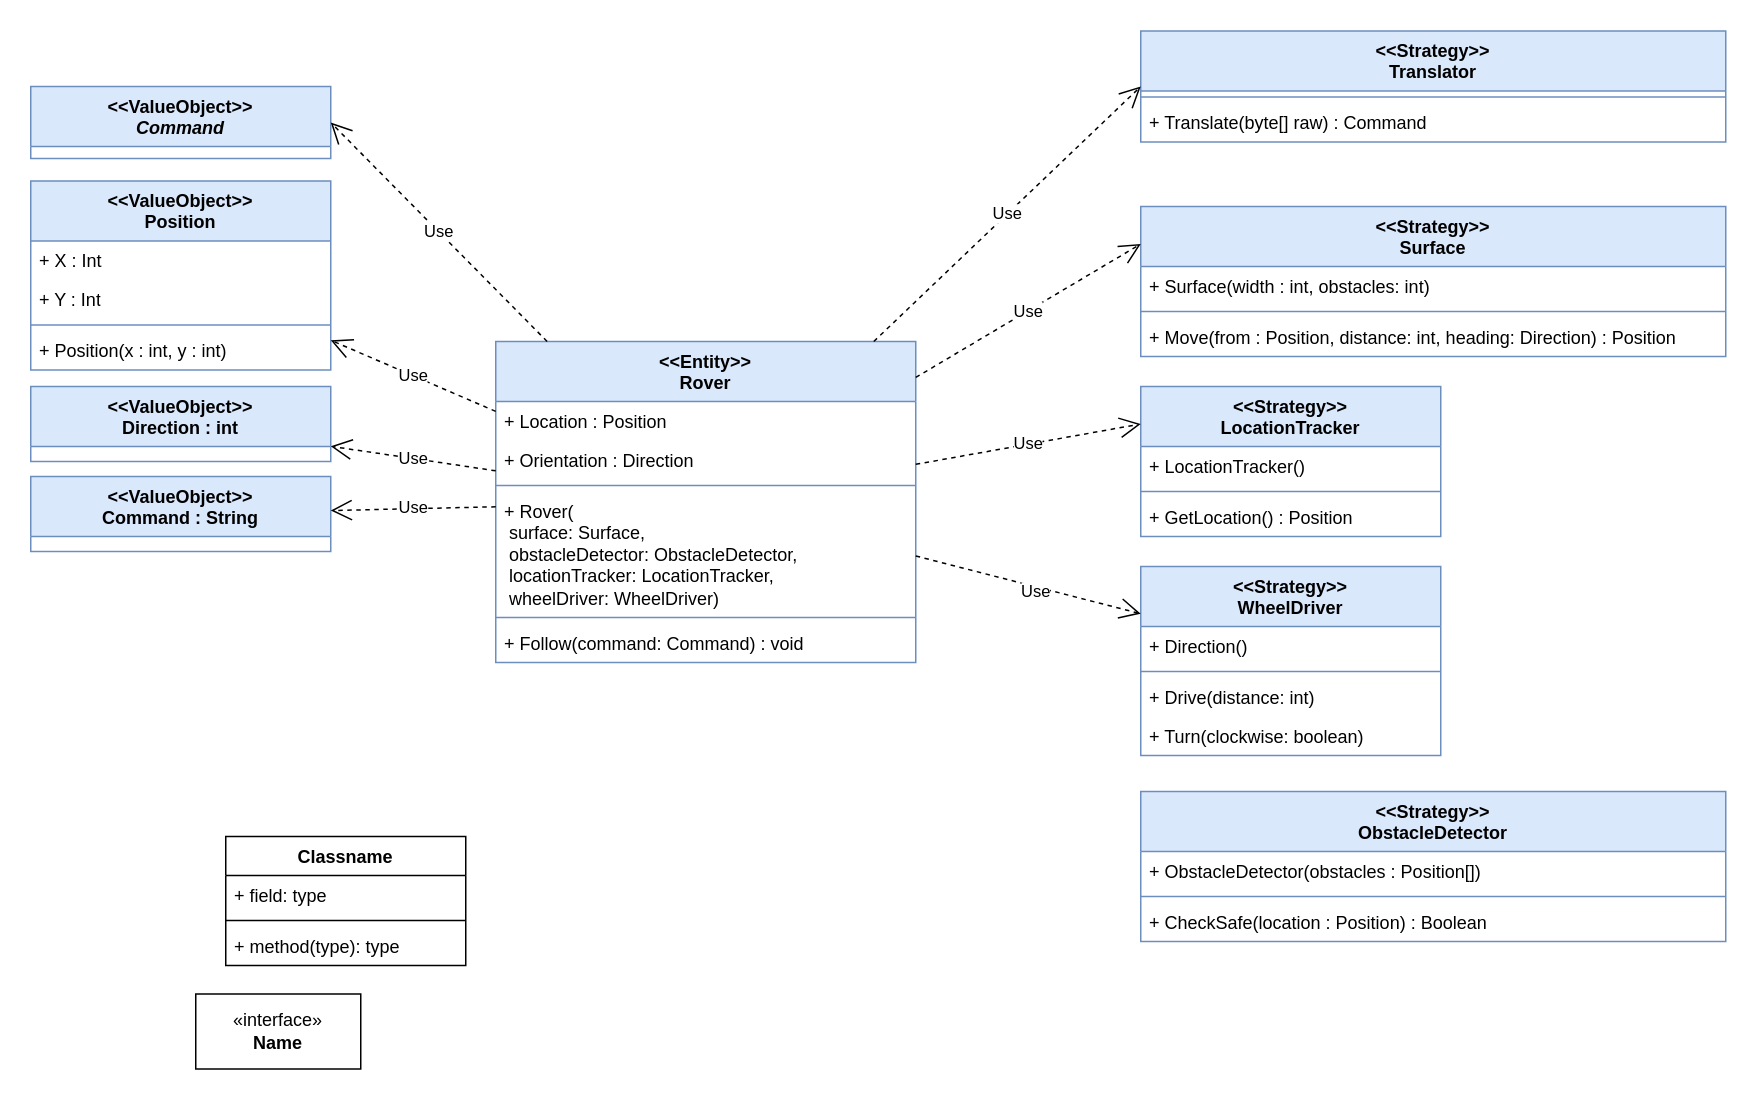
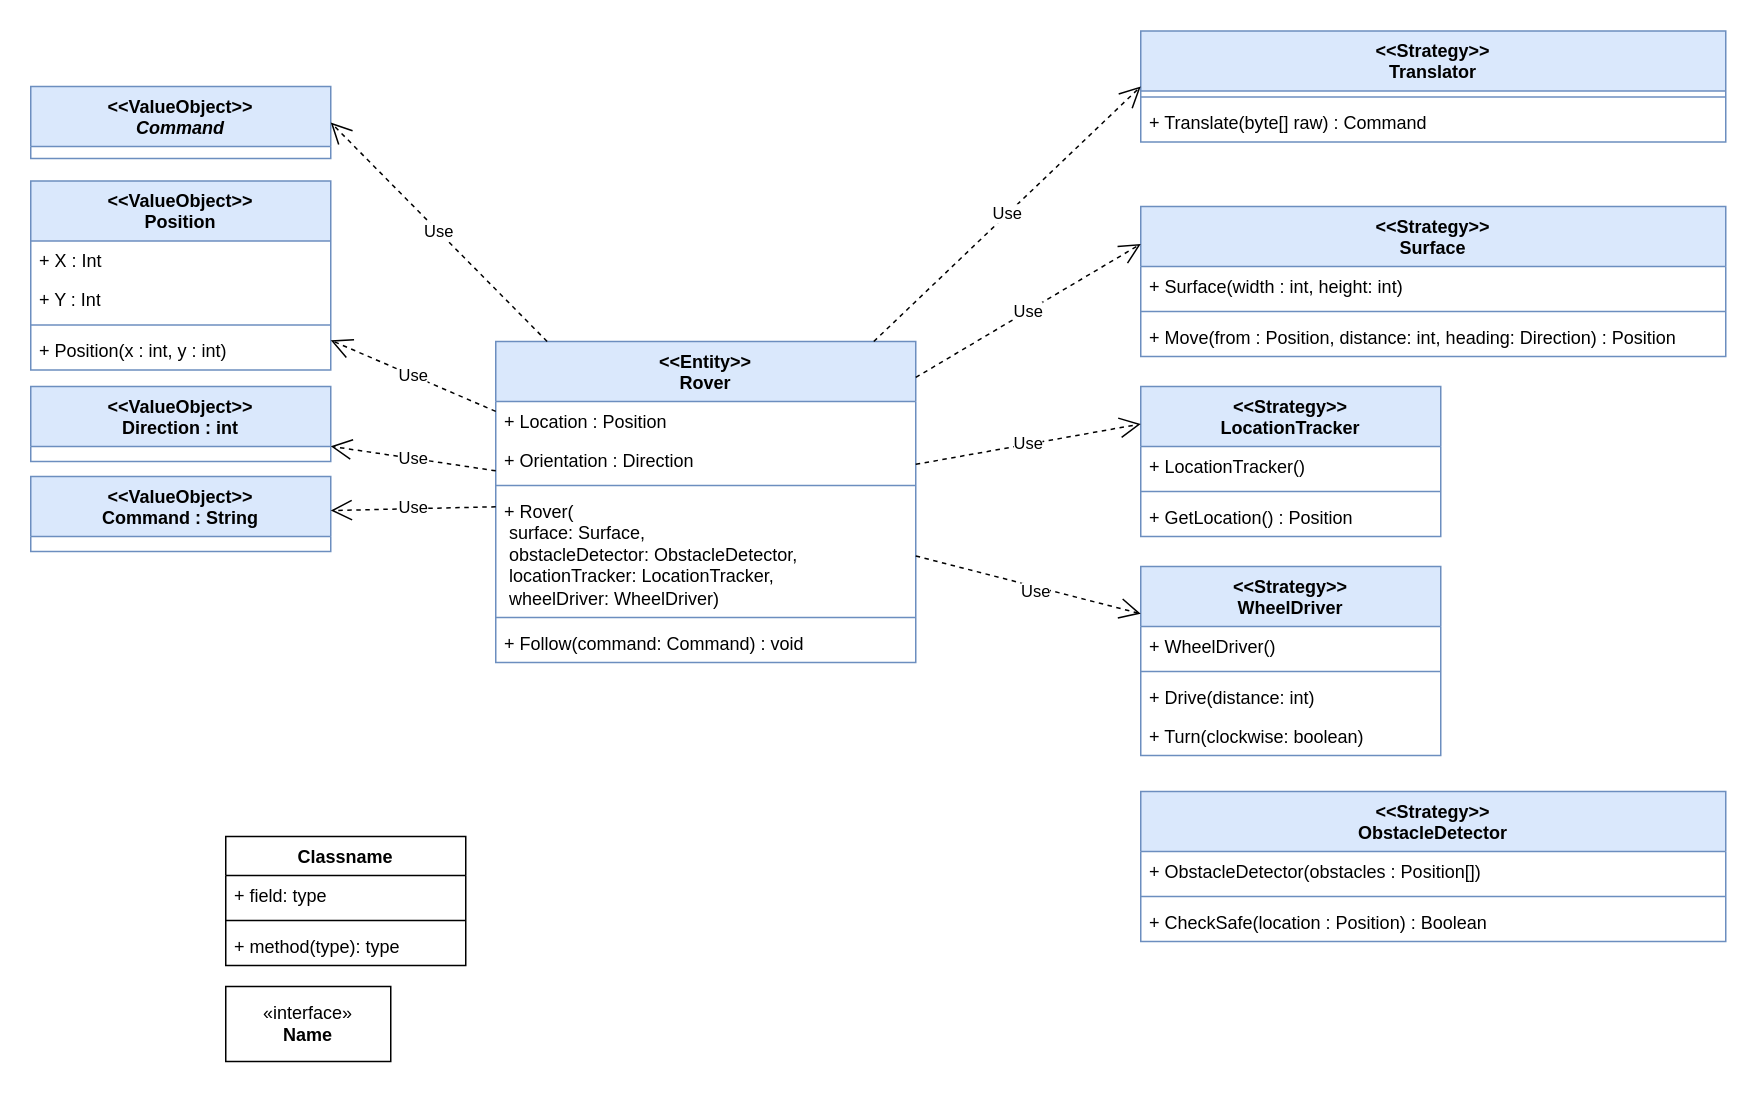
  <mxCell id="0" />
  <mxCell id="1" parent="0" />
  <mxCell id="2" value="Classname" style="swimlane;fontStyle=1;align=center;verticalAlign=top;childLayout=stackLayout;horizontal=1;startSize=26;horizontalStack=0;resizeParent=1;resizeParentMax=0;resizeLast=0;collapsible=1;marginBottom=0;whiteSpace=wrap;html=1;" parent="1" vertex="1"><mxGeometry x="150" y="557" width="160" height="86" as="geometry" /></mxCell>
  <mxCell id="3" value="+ field: type" style="text;strokeColor=none;fillColor=none;align=left;verticalAlign=top;spacingLeft=4;spacingRight=4;overflow=hidden;rotatable=0;points=[[0,0.5],[1,0.5]];portConstraint=eastwest;whiteSpace=wrap;html=1;" parent="2" vertex="1"><mxGeometry y="26" width="160" height="26" as="geometry" /></mxCell>
  <mxCell id="4" value="" style="line;strokeWidth=1;fillColor=none;align=left;verticalAlign=middle;spacingTop=-1;spacingLeft=3;spacingRight=3;rotatable=0;labelPosition=right;points=[];portConstraint=eastwest;strokeColor=inherit;" parent="2" vertex="1"><mxGeometry y="52" width="160" height="8" as="geometry" /></mxCell>
  <mxCell id="5" value="+ method(type): type" style="text;strokeColor=none;fillColor=none;align=left;verticalAlign=top;spacingLeft=4;spacingRight=4;overflow=hidden;rotatable=0;points=[[0,0.5],[1,0.5]];portConstraint=eastwest;whiteSpace=wrap;html=1;" parent="2" vertex="1"><mxGeometry y="60" width="160" height="26" as="geometry" /></mxCell>
- <mxCell id="6" value="&amp;laquo;interface&amp;raquo;&lt;br&gt;&lt;b&gt;Name&lt;/b&gt;" style="html=1;whiteSpace=wrap;" parent="1" vertex="1"><mxGeometry x="130" y="662" width="110" height="50" as="geometry" /></mxCell>
+ <mxCell id="6" value="&amp;laquo;interface&amp;raquo;&lt;br&gt;&lt;b&gt;Name&lt;/b&gt;" style="html=1;whiteSpace=wrap;" parent="1" vertex="1"><mxGeometry x="150" y="657" width="110" height="50" as="geometry" /></mxCell>
  <mxCell id="7" value="&amp;lt;&amp;lt;Entity&amp;gt;&amp;gt;&lt;br&gt;Rover" style="swimlane;fontStyle=1;align=center;verticalAlign=top;childLayout=stackLayout;horizontal=1;startSize=40;horizontalStack=0;resizeParent=1;resizeParentMax=0;resizeLast=0;collapsible=1;marginBottom=0;whiteSpace=wrap;html=1;fillColor=#dae8fc;strokeColor=#6c8ebf;" parent="1" vertex="1"><mxGeometry x="330" y="227" width="280" height="214" as="geometry" /></mxCell>
  <mxCell id="8" value="+ Location : Position" style="text;strokeColor=none;fillColor=none;align=left;verticalAlign=top;spacingLeft=4;spacingRight=4;overflow=hidden;rotatable=0;points=[[0,0.5],[1,0.5]];portConstraint=eastwest;whiteSpace=wrap;html=1;" parent="7" vertex="1"><mxGeometry y="40" width="280" height="26" as="geometry" /></mxCell>
  <mxCell id="9" value="+ Orientation : Direction" style="text;strokeColor=none;fillColor=none;align=left;verticalAlign=top;spacingLeft=4;spacingRight=4;overflow=hidden;rotatable=0;points=[[0,0.5],[1,0.5]];portConstraint=eastwest;whiteSpace=wrap;html=1;" parent="7" vertex="1"><mxGeometry y="66" width="280" height="26" as="geometry" /></mxCell>
  <mxCell id="10" value="" style="line;strokeWidth=1;fillColor=none;align=left;verticalAlign=middle;spacingTop=-1;spacingLeft=3;spacingRight=3;rotatable=0;labelPosition=right;points=[];portConstraint=eastwest;strokeColor=inherit;" parent="7" vertex="1"><mxGeometry y="92" width="280" height="8" as="geometry" /></mxCell>
  <mxCell id="11" value="+ Rover(&lt;br&gt;&lt;span style=&quot;white-space: pre;&quot;&gt; &lt;/span&gt;surface: Surface,&lt;br&gt;&lt;span style=&quot;white-space: pre;&quot;&gt; &lt;/span&gt;obstacleDetector: ObstacleDetector,&lt;br&gt;&amp;nbsp;locationTracker: LocationTracker,&lt;br&gt;&amp;nbsp;wheelDriver: WheelDriver)" style="text;strokeColor=none;fillColor=none;align=left;verticalAlign=top;spacingLeft=4;spacingRight=4;overflow=hidden;rotatable=0;points=[[0,0.5],[1,0.5]];portConstraint=eastwest;whiteSpace=wrap;html=1;" parent="7" vertex="1"><mxGeometry y="100" width="280" height="80" as="geometry" /></mxCell>
  <mxCell id="12" value="" style="line;strokeWidth=1;fillColor=none;align=left;verticalAlign=middle;spacingTop=-1;spacingLeft=3;spacingRight=3;rotatable=0;labelPosition=right;points=[];portConstraint=eastwest;strokeColor=inherit;" parent="7" vertex="1"><mxGeometry y="180" width="280" height="8" as="geometry" /></mxCell>
  <mxCell id="13" value="+ Follow(command: Command) : void" style="text;strokeColor=none;fillColor=none;align=left;verticalAlign=top;spacingLeft=4;spacingRight=4;overflow=hidden;rotatable=0;points=[[0,0.5],[1,0.5]];portConstraint=eastwest;whiteSpace=wrap;html=1;" parent="7" vertex="1"><mxGeometry y="188" width="280" height="26" as="geometry" /></mxCell>
  <mxCell id="14" value="&amp;lt;&amp;lt;ValueObject&amp;gt;&amp;gt;&lt;br&gt;Position" style="swimlane;fontStyle=1;align=center;verticalAlign=top;childLayout=stackLayout;horizontal=1;startSize=40;horizontalStack=0;resizeParent=1;resizeParentMax=0;resizeLast=0;collapsible=1;marginBottom=0;whiteSpace=wrap;html=1;fillColor=#dae8fc;strokeColor=#6c8ebf;" parent="1" vertex="1"><mxGeometry x="20" y="120" width="200" height="126" as="geometry" /></mxCell>
  <mxCell id="15" value="+ X : Int" style="text;strokeColor=none;fillColor=none;align=left;verticalAlign=top;spacingLeft=4;spacingRight=4;overflow=hidden;rotatable=0;points=[[0,0.5],[1,0.5]];portConstraint=eastwest;whiteSpace=wrap;html=1;" parent="14" vertex="1"><mxGeometry y="40" width="200" height="26" as="geometry" /></mxCell>
  <mxCell id="16" value="+ Y : Int" style="text;strokeColor=none;fillColor=none;align=left;verticalAlign=top;spacingLeft=4;spacingRight=4;overflow=hidden;rotatable=0;points=[[0,0.5],[1,0.5]];portConstraint=eastwest;whiteSpace=wrap;html=1;" parent="14" vertex="1"><mxGeometry y="66" width="200" height="26" as="geometry" /></mxCell>
  <mxCell id="17" value="" style="line;strokeWidth=1;fillColor=none;align=left;verticalAlign=middle;spacingTop=-1;spacingLeft=3;spacingRight=3;rotatable=0;labelPosition=right;points=[];portConstraint=eastwest;strokeColor=inherit;" parent="14" vertex="1"><mxGeometry y="92" width="200" height="8" as="geometry" /></mxCell>
  <mxCell id="18" value="+ Position(x : int, y : int)" style="text;strokeColor=none;fillColor=none;align=left;verticalAlign=top;spacingLeft=4;spacingRight=4;overflow=hidden;rotatable=0;points=[[0,0.5],[1,0.5]];portConstraint=eastwest;whiteSpace=wrap;html=1;" parent="14" vertex="1"><mxGeometry y="100" width="200" height="26" as="geometry" /></mxCell>
  <mxCell id="19" value="&amp;lt;&amp;lt;ValueObject&amp;gt;&amp;gt;&lt;br&gt;Direction : int" style="swimlane;fontStyle=1;align=center;verticalAlign=top;childLayout=stackLayout;horizontal=1;startSize=40;horizontalStack=0;resizeParent=1;resizeParentMax=0;resizeLast=0;collapsible=1;marginBottom=0;whiteSpace=wrap;html=1;fillColor=#dae8fc;strokeColor=#6c8ebf;" parent="1" vertex="1"><mxGeometry x="20" y="257" width="200" height="50" as="geometry" /></mxCell>
  <mxCell id="20" value="Use" style="endArrow=open;endSize=12;dashed=1;html=1;rounded=0;" parent="1" source="7" target="19" edge="1"><mxGeometry width="160" relative="1" as="geometry"><mxPoint x="270" y="407" as="sourcePoint" /><mxPoint x="270" y="407" as="targetPoint" /><Array as="points" /></mxGeometry></mxCell>
  <mxCell id="21" value="Use" style="endArrow=open;endSize=12;dashed=1;html=1;rounded=0;" parent="1" source="7" target="14" edge="1"><mxGeometry width="160" relative="1" as="geometry"><mxPoint x="270" y="407" as="sourcePoint" /><mxPoint x="270" y="407" as="targetPoint" /><Array as="points" /></mxGeometry></mxCell>
  <mxCell id="22" value="&amp;lt;&amp;lt;ValueObject&amp;gt;&amp;gt;&lt;br&gt;Command : String" style="swimlane;fontStyle=1;align=center;verticalAlign=top;childLayout=stackLayout;horizontal=1;startSize=40;horizontalStack=0;resizeParent=1;resizeParentMax=0;resizeLast=0;collapsible=1;marginBottom=0;whiteSpace=wrap;html=1;fillColor=#dae8fc;strokeColor=#6c8ebf;" parent="1" vertex="1"><mxGeometry x="20" y="317" width="200" height="50" as="geometry" /></mxCell>
  <mxCell id="23" value="Use" style="endArrow=open;endSize=12;dashed=1;html=1;rounded=0;" parent="1" source="7" target="22" edge="1"><mxGeometry width="160" relative="1" as="geometry"><mxPoint x="270" y="407" as="sourcePoint" /><mxPoint x="270" y="407" as="targetPoint" /><Array as="points" /></mxGeometry></mxCell>
  <mxCell id="24" value="&amp;lt;&amp;lt;Strategy&amp;gt;&amp;gt;&lt;br&gt;Surface" style="swimlane;fontStyle=1;align=center;verticalAlign=top;childLayout=stackLayout;horizontal=1;startSize=40;horizontalStack=0;resizeParent=1;resizeParentMax=0;resizeLast=0;collapsible=1;marginBottom=0;whiteSpace=wrap;html=1;fillColor=#dae8fc;strokeColor=#6c8ebf;" parent="1" vertex="1"><mxGeometry x="760" y="137" width="390" height="100" as="geometry" /></mxCell>
- <mxCell id="25" value="+ Surface(width : int, obstacles: int)" style="text;strokeColor=none;fillColor=none;align=left;verticalAlign=top;spacingLeft=4;spacingRight=4;overflow=hidden;rotatable=0;points=[[0,0.5],[1,0.5]];portConstraint=eastwest;whiteSpace=wrap;html=1;" parent="24" vertex="1"><mxGeometry y="40" width="390" height="26" as="geometry" /></mxCell>
+ <mxCell id="25" value="+ Surface(width : int, height: int)" style="text;strokeColor=none;fillColor=none;align=left;verticalAlign=top;spacingLeft=4;spacingRight=4;overflow=hidden;rotatable=0;points=[[0,0.5],[1,0.5]];portConstraint=eastwest;whiteSpace=wrap;html=1;" parent="24" vertex="1"><mxGeometry y="40" width="390" height="26" as="geometry" /></mxCell>
  <mxCell id="26" value="" style="line;strokeWidth=1;fillColor=none;align=left;verticalAlign=middle;spacingTop=-1;spacingLeft=3;spacingRight=3;rotatable=0;labelPosition=right;points=[];portConstraint=eastwest;strokeColor=inherit;" parent="24" vertex="1"><mxGeometry y="66" width="390" height="8" as="geometry" /></mxCell>
  <mxCell id="27" value="+ Move(from : Position, distance: int, heading: Direction) : Position" style="text;strokeColor=none;fillColor=none;align=left;verticalAlign=top;spacingLeft=4;spacingRight=4;overflow=hidden;rotatable=0;points=[[0,0.5],[1,0.5]];portConstraint=eastwest;whiteSpace=wrap;html=1;" parent="24" vertex="1"><mxGeometry y="74" width="390" height="26" as="geometry" /></mxCell>
  <mxCell id="28" value="Use" style="endArrow=open;endSize=12;dashed=1;html=1;rounded=0;entryX=0;entryY=0.25;entryDx=0;entryDy=0;" parent="1" source="7" target="24" edge="1"><mxGeometry width="160" relative="1" as="geometry"><mxPoint x="270" y="407" as="sourcePoint" /><mxPoint x="740" y="177" as="targetPoint" /><Array as="points" /></mxGeometry></mxCell>
  <mxCell id="29" value="&amp;lt;&amp;lt;Strategy&amp;gt;&amp;gt;&lt;br&gt;ObstacleDetector" style="swimlane;fontStyle=1;align=center;verticalAlign=top;childLayout=stackLayout;horizontal=1;startSize=40;horizontalStack=0;resizeParent=1;resizeParentMax=0;resizeLast=0;collapsible=1;marginBottom=0;whiteSpace=wrap;html=1;fillColor=#dae8fc;strokeColor=#6c8ebf;" parent="1" vertex="1"><mxGeometry x="760" y="527" width="390" height="100" as="geometry" /></mxCell>
  <mxCell id="30" value="+ ObstacleDetector(obstacles : Position[])" style="text;strokeColor=none;fillColor=none;align=left;verticalAlign=top;spacingLeft=4;spacingRight=4;overflow=hidden;rotatable=0;points=[[0,0.5],[1,0.5]];portConstraint=eastwest;whiteSpace=wrap;html=1;" parent="29" vertex="1"><mxGeometry y="40" width="390" height="26" as="geometry" /></mxCell>
  <mxCell id="31" value="" style="line;strokeWidth=1;fillColor=none;align=left;verticalAlign=middle;spacingTop=-1;spacingLeft=3;spacingRight=3;rotatable=0;labelPosition=right;points=[];portConstraint=eastwest;strokeColor=inherit;" parent="29" vertex="1"><mxGeometry y="66" width="390" height="8" as="geometry" /></mxCell>
  <mxCell id="32" value="+ CheckSafe(location : Position) : Boolean" style="text;strokeColor=none;fillColor=none;align=left;verticalAlign=top;spacingLeft=4;spacingRight=4;overflow=hidden;rotatable=0;points=[[0,0.5],[1,0.5]];portConstraint=eastwest;whiteSpace=wrap;html=1;" parent="29" vertex="1"><mxGeometry y="74" width="390" height="26" as="geometry" /></mxCell>
  <mxCell id="33" value="&amp;lt;&amp;lt;Strategy&amp;gt;&amp;gt;&lt;br&gt;LocationTracker" style="swimlane;fontStyle=1;align=center;verticalAlign=top;childLayout=stackLayout;horizontal=1;startSize=40;horizontalStack=0;resizeParent=1;resizeParentMax=0;resizeLast=0;collapsible=1;marginBottom=0;whiteSpace=wrap;html=1;fillColor=#dae8fc;strokeColor=#6c8ebf;" parent="1" vertex="1"><mxGeometry x="760" y="257" width="200" height="100" as="geometry" /></mxCell>
  <mxCell id="34" value="+ LocationTracker()" style="text;strokeColor=none;fillColor=none;align=left;verticalAlign=top;spacingLeft=4;spacingRight=4;overflow=hidden;rotatable=0;points=[[0,0.5],[1,0.5]];portConstraint=eastwest;whiteSpace=wrap;html=1;" parent="33" vertex="1"><mxGeometry y="40" width="200" height="26" as="geometry" /></mxCell>
  <mxCell id="35" value="" style="line;strokeWidth=1;fillColor=none;align=left;verticalAlign=middle;spacingTop=-1;spacingLeft=3;spacingRight=3;rotatable=0;labelPosition=right;points=[];portConstraint=eastwest;strokeColor=inherit;" parent="33" vertex="1"><mxGeometry y="66" width="200" height="8" as="geometry" /></mxCell>
  <mxCell id="36" value="+ GetLocation() : Position" style="text;strokeColor=none;fillColor=none;align=left;verticalAlign=top;spacingLeft=4;spacingRight=4;overflow=hidden;rotatable=0;points=[[0,0.5],[1,0.5]];portConstraint=eastwest;whiteSpace=wrap;html=1;" parent="33" vertex="1"><mxGeometry y="74" width="200" height="26" as="geometry" /></mxCell>
  <mxCell id="37" value="&amp;lt;&amp;lt;Strategy&amp;gt;&amp;gt;&lt;br&gt;WheelDriver" style="swimlane;fontStyle=1;align=center;verticalAlign=top;childLayout=stackLayout;horizontal=1;startSize=40;horizontalStack=0;resizeParent=1;resizeParentMax=0;resizeLast=0;collapsible=1;marginBottom=0;whiteSpace=wrap;html=1;fillColor=#dae8fc;strokeColor=#6c8ebf;" parent="1" vertex="1"><mxGeometry x="760" y="377" width="200" height="126" as="geometry" /></mxCell>
- <mxCell id="38" value="+ Direction()" style="text;strokeColor=none;fillColor=none;align=left;verticalAlign=top;spacingLeft=4;spacingRight=4;overflow=hidden;rotatable=0;points=[[0,0.5],[1,0.5]];portConstraint=eastwest;whiteSpace=wrap;html=1;" parent="37" vertex="1"><mxGeometry y="40" width="200" height="26" as="geometry" /></mxCell>
+ <mxCell id="38" value="+ WheelDriver()" style="text;strokeColor=none;fillColor=none;align=left;verticalAlign=top;spacingLeft=4;spacingRight=4;overflow=hidden;rotatable=0;points=[[0,0.5],[1,0.5]];portConstraint=eastwest;whiteSpace=wrap;html=1;" parent="37" vertex="1"><mxGeometry y="40" width="200" height="26" as="geometry" /></mxCell>
  <mxCell id="39" value="" style="line;strokeWidth=1;fillColor=none;align=left;verticalAlign=middle;spacingTop=-1;spacingLeft=3;spacingRight=3;rotatable=0;labelPosition=right;points=[];portConstraint=eastwest;strokeColor=inherit;" parent="37" vertex="1"><mxGeometry y="66" width="200" height="8" as="geometry" /></mxCell>
  <mxCell id="40" value="+ Drive(distance: int)" style="text;strokeColor=none;fillColor=none;align=left;verticalAlign=top;spacingLeft=4;spacingRight=4;overflow=hidden;rotatable=0;points=[[0,0.5],[1,0.5]];portConstraint=eastwest;whiteSpace=wrap;html=1;" parent="37" vertex="1"><mxGeometry y="74" width="200" height="26" as="geometry" /></mxCell>
  <mxCell id="41" value="+ Turn(clockwise: boolean)" style="text;strokeColor=none;fillColor=none;align=left;verticalAlign=top;spacingLeft=4;spacingRight=4;overflow=hidden;rotatable=0;points=[[0,0.5],[1,0.5]];portConstraint=eastwest;whiteSpace=wrap;html=1;" parent="37" vertex="1"><mxGeometry y="100" width="200" height="26" as="geometry" /></mxCell>
  <mxCell id="42" value="Use" style="endArrow=open;endSize=12;dashed=1;html=1;rounded=0;entryX=0;entryY=0.25;entryDx=0;entryDy=0;" parent="1" source="7" target="33" edge="1"><mxGeometry width="160" relative="1" as="geometry"><mxPoint x="270" y="407" as="sourcePoint" /><mxPoint x="270" y="407" as="targetPoint" /><Array as="points" /></mxGeometry></mxCell>
  <mxCell id="43" value="Use" style="endArrow=open;endSize=12;dashed=1;html=1;rounded=0;entryX=0;entryY=0.25;entryDx=0;entryDy=0;" parent="1" source="7" target="37" edge="1"><mxGeometry x="0.077" y="-3" width="160" relative="1" as="geometry"><mxPoint x="270" y="407" as="sourcePoint" /><mxPoint x="270" y="407" as="targetPoint" /><Array as="points" /><mxPoint as="offset" /></mxGeometry></mxCell>
  <mxCell id="44" value="&amp;lt;&amp;lt;ValueObject&amp;gt;&amp;gt;&lt;br&gt;&lt;i&gt;Command&lt;/i&gt;" style="swimlane;fontStyle=1;align=center;verticalAlign=top;childLayout=stackLayout;horizontal=1;startSize=40;horizontalStack=0;resizeParent=1;resizeParentMax=0;resizeLast=0;collapsible=1;marginBottom=0;whiteSpace=wrap;html=1;fillColor=#dae8fc;strokeColor=#6c8ebf;" vertex="1" parent="1"><mxGeometry x="20" y="57" width="200" height="48" as="geometry" /></mxCell>
  <mxCell id="45" value="Use" style="endArrow=open;endSize=12;dashed=1;html=1;rounded=0;entryX=1;entryY=0.5;entryDx=0;entryDy=0;" edge="1" parent="1" source="7" target="44"><mxGeometry width="160" relative="1" as="geometry"><mxPoint x="270" y="407" as="sourcePoint" /><mxPoint x="270" y="407" as="targetPoint" /><Array as="points" /></mxGeometry></mxCell>
  <mxCell id="46" value="&amp;lt;&amp;lt;Strategy&amp;gt;&amp;gt;&lt;br&gt;Translator" style="swimlane;fontStyle=1;align=center;verticalAlign=top;childLayout=stackLayout;horizontal=1;startSize=40;horizontalStack=0;resizeParent=1;resizeParentMax=0;resizeLast=0;collapsible=1;marginBottom=0;whiteSpace=wrap;html=1;fillColor=#dae8fc;strokeColor=#6c8ebf;" vertex="1" parent="1"><mxGeometry x="760" y="20" width="390" height="74" as="geometry" /></mxCell>
  <mxCell id="47" value="" style="line;strokeWidth=1;fillColor=none;align=left;verticalAlign=middle;spacingTop=-1;spacingLeft=3;spacingRight=3;rotatable=0;labelPosition=right;points=[];portConstraint=eastwest;strokeColor=inherit;" vertex="1" parent="46"><mxGeometry y="40" width="390" height="8" as="geometry" /></mxCell>
  <mxCell id="48" value="+ Translate(byte[] raw) : Command" style="text;strokeColor=none;fillColor=none;align=left;verticalAlign=top;spacingLeft=4;spacingRight=4;overflow=hidden;rotatable=0;points=[[0,0.5],[1,0.5]];portConstraint=eastwest;whiteSpace=wrap;html=1;" vertex="1" parent="46"><mxGeometry y="48" width="390" height="26" as="geometry" /></mxCell>
  <mxCell id="49" value="Use" style="endArrow=open;endSize=12;dashed=1;html=1;rounded=0;entryX=0;entryY=0.5;entryDx=0;entryDy=0;" edge="1" parent="1" source="7" target="46"><mxGeometry width="160" relative="1" as="geometry"><mxPoint x="270" y="407" as="sourcePoint" /><mxPoint x="740" y="177" as="targetPoint" /><Array as="points" /></mxGeometry></mxCell>
